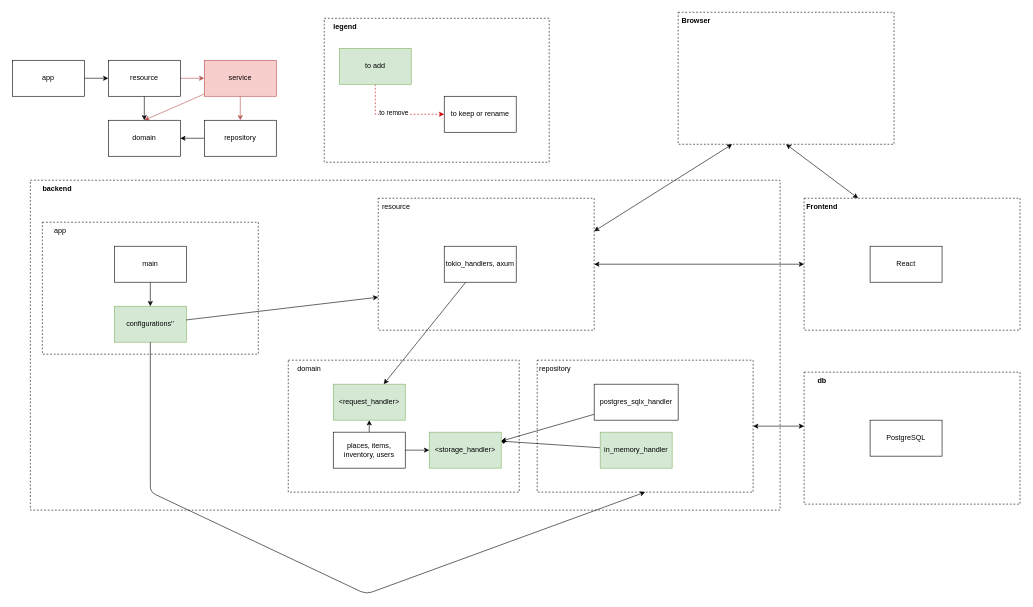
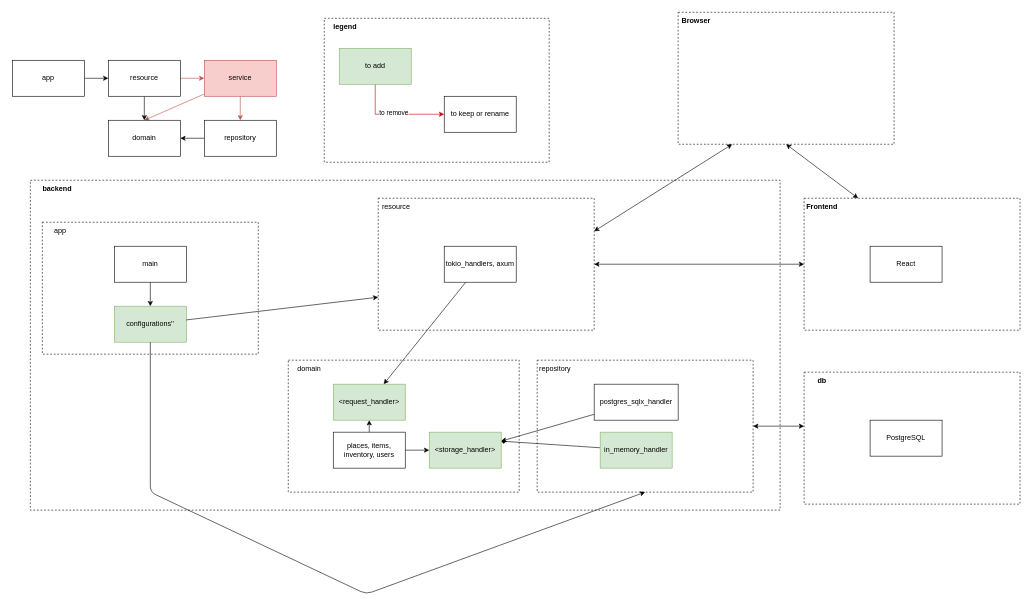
  <mxCell id="0" />
  <mxCell id="1" parent="0" />
  <mxCell id="2" value="" style="group" parent="1" vertex="1" connectable="0"><mxGeometry x="540" y="30" width="375" height="240" as="geometry" /></mxCell>
  <mxCell id="3" value="" style="rounded=0;whiteSpace=wrap;html=1;dashed=1;fillColor=none;" parent="2" vertex="1"><mxGeometry width="375" height="240" as="geometry" /></mxCell>
  <mxCell id="4" value="&lt;b&gt;legend&lt;/b&gt;" style="text;html=1;strokeColor=none;fillColor=none;align=center;verticalAlign=middle;whiteSpace=wrap;rounded=0;dashed=1;" parent="2" vertex="1"><mxGeometry width="70" height="30" as="geometry" /></mxCell>
- <mxCell id="5" style="edgeStyle=none;rounded=0;html=1;entryX=0;entryY=0.5;entryDx=0;entryDy=0;strokeColor=#CC0000;startArrow=none;startFill=0;endArrow=classic;endFill=1;dashed=1;" parent="2" source="7" target="8" edge="1"><mxGeometry relative="1" as="geometry"><Array as="points"><mxPoint x="85" y="160" /></Array></mxGeometry></mxCell>
+ <mxCell id="5" style="edgeStyle=none;rounded=0;html=1;entryX=0;entryY=0.5;entryDx=0;entryDy=0;strokeColor=#CC0000;startArrow=none;startFill=0;endArrow=classic;endFill=1;" parent="2" source="7" target="8" edge="1"><mxGeometry relative="1" as="geometry"><Array as="points"><mxPoint x="85" y="160" /></Array></mxGeometry></mxCell>
  <mxCell id="6" value="to remove" style="edgeLabel;html=1;align=center;verticalAlign=middle;resizable=0;points=[];" parent="5" vertex="1" connectable="0"><mxGeometry x="-0.021" y="4" relative="1" as="geometry"><mxPoint x="-1" as="offset" /></mxGeometry></mxCell>
  <mxCell id="7" value="to add" style="rounded=0;whiteSpace=wrap;html=1;strokeColor=#82b366;fillColor=#d5e8d4;" parent="2" vertex="1"><mxGeometry x="25" y="50" width="120" height="60" as="geometry" /></mxCell>
  <mxCell id="8" value="to keep or rename" style="rounded=0;whiteSpace=wrap;html=1;" parent="2" vertex="1"><mxGeometry x="200" y="130" width="120" height="60" as="geometry" /></mxCell>
  <mxCell id="9" value="" style="group" parent="1" vertex="1" connectable="0"><mxGeometry x="50" y="300" width="1250" height="620" as="geometry" /></mxCell>
  <mxCell id="10" value="" style="rounded=0;whiteSpace=wrap;html=1;dashed=1;fillColor=none;" parent="9" vertex="1"><mxGeometry width="1250" height="550" as="geometry" /></mxCell>
  <mxCell id="11" value="&lt;b&gt;backend&lt;/b&gt;" style="text;html=1;strokeColor=none;fillColor=none;align=center;verticalAlign=middle;whiteSpace=wrap;rounded=0;dashed=1;" parent="9" vertex="1"><mxGeometry width="90" height="30" as="geometry" /></mxCell>
  <mxCell id="12" value="" style="rounded=0;whiteSpace=wrap;html=1;dashed=1;fillColor=none;" parent="9" vertex="1"><mxGeometry x="430" y="300" width="385" height="220" as="geometry" /></mxCell>
  <mxCell id="13" style="edgeStyle=none;html=1;strokeColor=#000000;" edge="1" parent="9" source="19" target="31"><mxGeometry relative="1" as="geometry" /></mxCell>
  <mxCell id="14" style="edgeStyle=none;html=1;entryX=1;entryY=0.25;entryDx=0;entryDy=0;strokeColor=#000000;" edge="1" parent="9" source="23" target="30"><mxGeometry relative="1" as="geometry" /></mxCell>
  <mxCell id="15" style="edgeStyle=none;html=1;entryX=1;entryY=0.25;entryDx=0;entryDy=0;strokeColor=#000000;endArrow=diamond;" edge="1" parent="9" source="24" target="30"><mxGeometry relative="1" as="geometry" /></mxCell>
  <mxCell id="16" value="" style="group" parent="9" vertex="1" connectable="0"><mxGeometry x="580" y="30" width="360" height="220" as="geometry" /></mxCell>
  <mxCell id="17" value="" style="rounded=0;whiteSpace=wrap;html=1;dashed=1;fillColor=none;" parent="16" vertex="1"><mxGeometry width="360" height="220" as="geometry" /></mxCell>
  <mxCell id="18" value="resource" style="text;html=1;strokeColor=none;fillColor=none;align=center;verticalAlign=middle;whiteSpace=wrap;rounded=0;dashed=1;" parent="16" vertex="1"><mxGeometry width="60" height="30" as="geometry" /></mxCell>
  <mxCell id="19" value="tokio_handlers, axum" style="rounded=0;whiteSpace=wrap;html=1;" parent="16" vertex="1"><mxGeometry x="110" y="80" width="120" height="60" as="geometry" /></mxCell>
  <mxCell id="20" value="" style="group" parent="9" vertex="1" connectable="0"><mxGeometry x="845" y="300" width="370" height="220" as="geometry" /></mxCell>
  <mxCell id="21" value="" style="rounded=0;whiteSpace=wrap;html=1;dashed=1;fillColor=none;" parent="20" vertex="1"><mxGeometry width="360" height="220" as="geometry" /></mxCell>
  <mxCell id="22" value="repository" style="text;html=1;strokeColor=none;fillColor=none;align=center;verticalAlign=middle;whiteSpace=wrap;rounded=0;dashed=1;" parent="20" vertex="1"><mxGeometry width="60" height="30" as="geometry" /></mxCell>
  <mxCell id="23" value="postgres_sqlx_handler" style="rounded=0;whiteSpace=wrap;html=1;" parent="20" vertex="1"><mxGeometry x="95" y="40" width="140" height="60" as="geometry" /></mxCell>
  <mxCell id="24" value="in_memory_handler" style="rounded=0;whiteSpace=wrap;html=1;fillColor=#d5e8d4;strokeColor=#82b366;" parent="20" vertex="1"><mxGeometry x="105" y="120" width="120" height="60" as="geometry" /></mxCell>
  <mxCell id="25" value="" style="group" parent="9" vertex="1" connectable="0"><mxGeometry x="435" y="280" width="410" height="220" as="geometry" /></mxCell>
  <mxCell id="26" value="domain" style="text;html=1;strokeColor=none;fillColor=none;align=center;verticalAlign=middle;whiteSpace=wrap;rounded=0;dashed=1;" parent="25" vertex="1"><mxGeometry y="20" width="60" height="30" as="geometry" /></mxCell>
  <mxCell id="27" value="places, items, inventory, users" style="rounded=0;whiteSpace=wrap;html=1;fillColor=default;" parent="9" vertex="1"><mxGeometry x="505" y="420" width="120" height="60" as="geometry" /></mxCell>
  <mxCell id="28" style="edgeStyle=none;html=1;strokeColor=#000000;" edge="1" parent="9" source="27" target="31"><mxGeometry relative="1" as="geometry" /></mxCell>
  <mxCell id="29" style="edgeStyle=none;html=1;entryX=0;entryY=0.5;entryDx=0;entryDy=0;strokeColor=#000000;" edge="1" parent="9" source="27" target="30"><mxGeometry relative="1" as="geometry" /></mxCell>
  <mxCell id="30" value="&amp;lt;storage_handler&amp;gt;" style="rounded=0;whiteSpace=wrap;html=1;fillColor=#d5e8d4;strokeColor=#82b366;" vertex="1" parent="9"><mxGeometry x="665" y="420" width="120" height="60" as="geometry" /></mxCell>
  <mxCell id="31" value="&amp;lt;request_handler&amp;gt;" style="rounded=0;whiteSpace=wrap;html=1;fillColor=#d5e8d4;strokeColor=#82b366;" vertex="1" parent="9"><mxGeometry x="505" y="340" width="120" height="60" as="geometry" /></mxCell>
  <mxCell id="32" style="edgeStyle=none;rounded=0;html=1;entryX=0.5;entryY=0;entryDx=0;entryDy=0;fillColor=#f8cecc;strokeColor=#b85450;" parent="1" source="34" target="36" edge="1"><mxGeometry relative="1" as="geometry" /></mxCell>
  <mxCell id="33" style="edgeStyle=none;rounded=0;html=1;entryX=0.5;entryY=0;entryDx=0;entryDy=0;fillColor=#f8cecc;strokeColor=#b85450;" parent="1" source="34" target="37" edge="1"><mxGeometry relative="1" as="geometry" /></mxCell>
  <mxCell id="34" value="service" style="rounded=0;whiteSpace=wrap;html=1;fillColor=#f8cecc;strokeColor=#b85450;" parent="1" vertex="1"><mxGeometry x="340" y="100" width="120" height="60" as="geometry" /></mxCell>
  <mxCell id="35" style="edgeStyle=none;rounded=0;html=1;strokeColor=#000000;" parent="1" source="36" target="37" edge="1"><mxGeometry relative="1" as="geometry" /></mxCell>
  <mxCell id="36" value="repository" style="rounded=0;whiteSpace=wrap;html=1;" parent="1" vertex="1"><mxGeometry x="340" y="200" width="120" height="60" as="geometry" /></mxCell>
  <mxCell id="37" value="domain&lt;br&gt;" style="rounded=0;whiteSpace=wrap;html=1;" parent="1" vertex="1"><mxGeometry x="180" y="200" width="120" height="60" as="geometry" /></mxCell>
  <mxCell id="38" style="edgeStyle=none;rounded=0;html=1;entryX=0;entryY=0.5;entryDx=0;entryDy=0;" parent="1" source="39" target="42" edge="1"><mxGeometry relative="1" as="geometry" /></mxCell>
  <mxCell id="39" value="app" style="rounded=0;whiteSpace=wrap;html=1;" parent="1" vertex="1"><mxGeometry x="20" y="100" width="120" height="60" as="geometry" /></mxCell>
  <mxCell id="40" style="edgeStyle=none;rounded=0;html=1;fillColor=#f8cecc;strokeColor=#b85450;" parent="1" source="42" target="34" edge="1"><mxGeometry relative="1" as="geometry" /></mxCell>
  <mxCell id="41" style="edgeStyle=none;rounded=0;html=1;entryX=0.5;entryY=0;entryDx=0;entryDy=0;startArrow=none;startFill=0;endArrow=classic;endFill=1;strokeColor=#000000;" parent="1" source="42" target="37" edge="1"><mxGeometry relative="1" as="geometry" /></mxCell>
  <mxCell id="42" value="resource" style="rounded=0;whiteSpace=wrap;html=1;" parent="1" vertex="1"><mxGeometry x="180" y="100" width="120" height="60" as="geometry" /></mxCell>
  <mxCell id="43" value="" style="group" parent="1" vertex="1" connectable="0"><mxGeometry x="70" y="370" width="360" height="220" as="geometry" /></mxCell>
  <mxCell id="44" value="" style="rounded=0;whiteSpace=wrap;html=1;dashed=1;fillColor=none;" parent="43" vertex="1"><mxGeometry width="360" height="220" as="geometry" /></mxCell>
  <mxCell id="45" value="app" style="text;html=1;strokeColor=none;fillColor=none;align=center;verticalAlign=middle;whiteSpace=wrap;rounded=0;dashed=1;" parent="43" vertex="1"><mxGeometry width="60" height="30" as="geometry" /></mxCell>
  <mxCell id="46" value="configurations''" style="rounded=0;whiteSpace=wrap;html=1;fillColor=#d5e8d4;strokeColor=#82b366;" parent="43" vertex="1"><mxGeometry x="120" y="140" width="120" height="60" as="geometry" /></mxCell>
  <mxCell id="47" style="edgeStyle=none;rounded=0;html=1;entryX=0.5;entryY=0;entryDx=0;entryDy=0;" parent="43" source="48" target="46" edge="1"><mxGeometry relative="1" as="geometry" /></mxCell>
  <mxCell id="48" value="main" style="rounded=0;whiteSpace=wrap;html=1;" parent="43" vertex="1"><mxGeometry x="120" y="40" width="120" height="60" as="geometry" /></mxCell>
  <mxCell id="49" style="edgeStyle=none;html=1;entryX=0;entryY=0.75;entryDx=0;entryDy=0;strokeColor=#000000;" edge="1" parent="1" source="46" target="17"><mxGeometry relative="1" as="geometry" /></mxCell>
  <mxCell id="50" style="edgeStyle=none;html=1;entryX=0.5;entryY=1;entryDx=0;entryDy=0;strokeColor=#000000;" edge="1" parent="1" source="46" target="21"><mxGeometry relative="1" as="geometry"><Array as="points"><mxPoint x="250" y="820" /><mxPoint x="610" y="990" /></Array></mxGeometry></mxCell>
  <mxCell id="51" value="" style="group" vertex="1" connectable="0" parent="1"><mxGeometry x="1340" y="330" width="360" height="220" as="geometry" /></mxCell>
  <mxCell id="52" value="" style="rounded=0;whiteSpace=wrap;html=1;dashed=1;fillColor=none;" vertex="1" parent="51"><mxGeometry width="360" height="220" as="geometry" /></mxCell>
  <mxCell id="53" value="Frontend" style="text;html=1;strokeColor=none;fillColor=none;align=center;verticalAlign=middle;whiteSpace=wrap;rounded=0;dashed=1;fontStyle=1" vertex="1" parent="51"><mxGeometry width="60" height="30" as="geometry" /></mxCell>
  <mxCell id="54" value="React" style="rounded=0;whiteSpace=wrap;html=1;" vertex="1" parent="51"><mxGeometry x="110" y="80" width="120" height="60" as="geometry" /></mxCell>
  <mxCell id="55" value="" style="group" vertex="1" connectable="0" parent="1"><mxGeometry x="1340" y="620" width="360" height="220" as="geometry" /></mxCell>
  <mxCell id="56" value="" style="rounded=0;whiteSpace=wrap;html=1;dashed=1;fillColor=none;" vertex="1" parent="55"><mxGeometry width="360" height="220" as="geometry" /></mxCell>
  <mxCell id="57" value="db" style="text;html=1;strokeColor=none;fillColor=none;align=center;verticalAlign=middle;whiteSpace=wrap;rounded=0;dashed=1;fontStyle=1" vertex="1" parent="55"><mxGeometry width="60" height="30" as="geometry" /></mxCell>
  <mxCell id="58" value="PostgreSQL" style="rounded=0;whiteSpace=wrap;html=1;" vertex="1" parent="55"><mxGeometry x="110" y="80" width="120" height="60" as="geometry" /></mxCell>
  <mxCell id="59" style="edgeStyle=none;html=1;entryX=0;entryY=0.409;entryDx=0;entryDy=0;entryPerimeter=0;strokeColor=#000000;startArrow=classic;startFill=1;" edge="1" parent="1" source="21" target="56"><mxGeometry relative="1" as="geometry" /></mxCell>
  <mxCell id="60" value="" style="group" vertex="1" connectable="0" parent="1"><mxGeometry x="1130" y="20" width="360" height="220" as="geometry" /></mxCell>
  <mxCell id="61" value="" style="rounded=0;whiteSpace=wrap;html=1;dashed=1;fillColor=none;" vertex="1" parent="60"><mxGeometry width="360" height="220" as="geometry" /></mxCell>
  <mxCell id="62" value="Browser" style="text;html=1;strokeColor=none;fillColor=none;align=center;verticalAlign=middle;whiteSpace=wrap;rounded=0;dashed=1;fontStyle=1" vertex="1" parent="60"><mxGeometry width="60" height="30" as="geometry" /></mxCell>
  <mxCell id="63" style="edgeStyle=none;html=1;entryX=0;entryY=0.5;entryDx=0;entryDy=0;strokeColor=#000000;startArrow=classic;startFill=1;" edge="1" parent="1" source="17" target="52"><mxGeometry relative="1" as="geometry" /></mxCell>
  <mxCell id="64" style="edgeStyle=none;html=1;exitX=1;exitY=0.25;exitDx=0;exitDy=0;entryX=0.25;entryY=1;entryDx=0;entryDy=0;strokeColor=#000000;startArrow=classic;startFill=1;endArrow=classic;endFill=1;" edge="1" parent="1" source="17" target="61"><mxGeometry relative="1" as="geometry" /></mxCell>
  <mxCell id="65" style="edgeStyle=none;html=1;exitX=0.25;exitY=0;exitDx=0;exitDy=0;entryX=0.5;entryY=1;entryDx=0;entryDy=0;strokeColor=#000000;startArrow=classic;startFill=1;endArrow=classic;endFill=1;" edge="1" parent="1" source="52" target="61"><mxGeometry relative="1" as="geometry" /></mxCell>
